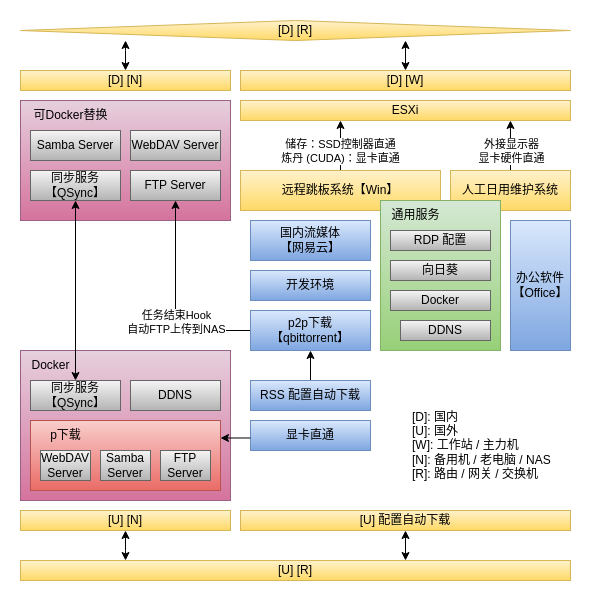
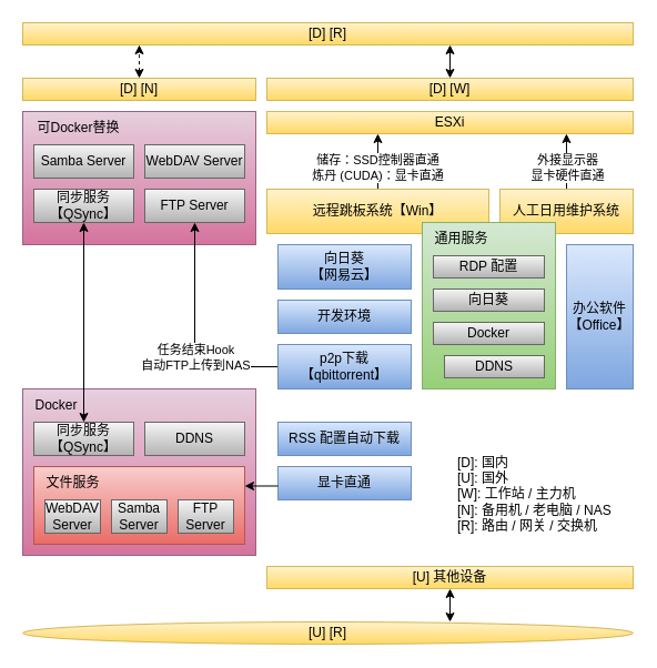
  <mxCell id="0" />
  <mxCell id="1" parent="0" />
  <mxCell id="2" value="" style="whiteSpace=wrap;html=1;fillColor=#e6d0de;gradientColor=#d5739d;strokeColor=#996185;" vertex="1" parent="1"><mxGeometry x="20" y="100" width="210" height="120" as="geometry" /></mxCell>
  <mxCell id="3" style="edgeStyle=orthogonalEdgeStyle;rounded=0;orthogonalLoop=1;jettySize=auto;html=1;entryX=0.7;entryY=0;entryDx=0;entryDy=0;entryPerimeter=0;startArrow=classic;startFill=1;" edge="1" parent="1" source="4" target="44"><mxGeometry relative="1" as="geometry" /></mxCell>
- <mxCell id="4" value="[U] 配置自动下载" style="rounded=0;whiteSpace=wrap;html=1;fillColor=#fff2cc;gradientColor=#ffd966;strokeColor=#d6b656;" vertex="1" parent="1"><mxGeometry x="240" y="510" width="330" height="20" as="geometry" /></mxCell>
+ <mxCell id="4" value="[U] 其他设备" style="rounded=0;whiteSpace=wrap;html=1;fillColor=#fff2cc;gradientColor=#ffd966;strokeColor=#d6b656;" vertex="1" parent="1"><mxGeometry x="240" y="510" width="330" height="20" as="geometry" /></mxCell>
  <mxCell id="5" value="[D]: 国内&lt;br&gt;[U]: 国外&lt;br&gt;[W]: 工作站 / 主力机&lt;br&gt;[N]: 备用机 / 老电脑 / NAS&lt;br&gt;[R]: 路由 / 网关 / 交换机" style="text;html=1;align=left;verticalAlign=middle;resizable=0;points=[];autosize=1;strokeColor=none;fillColor=none;" vertex="1" parent="1"><mxGeometry x="410" y="400" width="160" height="90" as="geometry" /></mxCell>
- <mxCell id="6" style="edgeStyle=orthogonalEdgeStyle;rounded=0;orthogonalLoop=1;jettySize=auto;html=1;entryX=0.191;entryY=0;entryDx=0;entryDy=0;entryPerimeter=0;startArrow=classic;startFill=1;" edge="1" parent="1" source="7" target="44"><mxGeometry relative="1" as="geometry" /></mxCell>
- <mxCell id="7" value="[U] [N]" style="rounded=0;whiteSpace=wrap;html=1;fillColor=#fff2cc;gradientColor=#ffd966;strokeColor=#d6b656;" vertex="1" parent="1"><mxGeometry x="20" y="510" width="210" height="20" as="geometry" /></mxCell>
- <mxCell id="8" style="edgeStyle=orthogonalEdgeStyle;rounded=0;orthogonalLoop=1;jettySize=auto;html=1;entryX=0.191;entryY=1;entryDx=0;entryDy=0;entryPerimeter=0;startArrow=classic;startFill=1;" edge="1" parent="1" source="9" target="12"><mxGeometry relative="1" as="geometry" /></mxCell>
+ <mxCell id="8" style="edgeStyle=orthogonalEdgeStyle;rounded=0;orthogonalLoop=1;jettySize=auto;html=1;entryX=0.191;entryY=1;entryDx=0;entryDy=0;entryPerimeter=0;startArrow=classic;startFill=1;dashed=1;" edge="1" parent="1" source="9" target="12"><mxGeometry relative="1" as="geometry" /></mxCell>
  <mxCell id="9" value="[D] [N]" style="rounded=0;whiteSpace=wrap;html=1;fillColor=#fff2cc;gradientColor=#ffd966;strokeColor=#d6b656;" vertex="1" parent="1"><mxGeometry x="20" y="70" width="210" height="20" as="geometry" /></mxCell>
  <mxCell id="10" style="edgeStyle=orthogonalEdgeStyle;rounded=0;orthogonalLoop=1;jettySize=auto;html=1;entryX=0.7;entryY=1;entryDx=0;entryDy=0;entryPerimeter=0;startArrow=classic;startFill=1;" edge="1" parent="1" source="11" target="12"><mxGeometry relative="1" as="geometry" /></mxCell>
  <mxCell id="11" value="[D] [W]" style="rounded=0;whiteSpace=wrap;html=1;fillColor=#fff2cc;gradientColor=#ffd966;strokeColor=#d6b656;" vertex="1" parent="1"><mxGeometry x="240" y="70" width="330" height="20" as="geometry" /></mxCell>
- <mxCell id="12" value="[D] [R]" style="rhombus;whiteSpace=wrap;html=1;fillColor=#fff2cc;gradientColor=#ffd966;strokeColor=#d6b656;" vertex="1" parent="1"><mxGeometry x="20" y="20" width="550" height="20" as="geometry" /></mxCell>
+ <mxCell id="12" value="[D] [R]" style="rounded=0;whiteSpace=wrap;html=1;fillColor=#fff2cc;gradientColor=#ffd966;strokeColor=#d6b656;" vertex="1" parent="1"><mxGeometry x="20" y="20" width="550" height="20" as="geometry" /></mxCell>
  <mxCell id="13" value="ESXi" style="whiteSpace=wrap;html=1;fillColor=#fff2cc;gradientColor=#ffd966;strokeColor=#d6b656;" vertex="1" parent="1"><mxGeometry x="240" y="100" width="330" height="20" as="geometry" /></mxCell>
  <mxCell id="14" style="edgeStyle=orthogonalEdgeStyle;rounded=0;orthogonalLoop=1;jettySize=auto;html=1;entryX=0.818;entryY=1;entryDx=0;entryDy=0;entryPerimeter=0;" edge="1" parent="1" source="16" target="13"><mxGeometry relative="1" as="geometry" /></mxCell>
  <mxCell id="15" value="外接显示器&lt;br&gt;显卡硬件直通" style="edgeLabel;html=1;align=center;verticalAlign=middle;resizable=0;points=[];" vertex="1" connectable="0" parent="14"><mxGeometry x="-0.182" relative="1" as="geometry"><mxPoint as="offset" /></mxGeometry></mxCell>
  <mxCell id="16" value="人工日用维护系统" style="whiteSpace=wrap;html=1;fillColor=#fff2cc;gradientColor=#ffd966;strokeColor=#d6b656;" vertex="1" parent="1"><mxGeometry x="450" y="170" width="120" height="40" as="geometry" /></mxCell>
  <mxCell id="17" style="edgeStyle=orthogonalEdgeStyle;rounded=0;orthogonalLoop=1;jettySize=auto;html=1;entryX=0.303;entryY=1;entryDx=0;entryDy=0;entryPerimeter=0;" edge="1" parent="1" source="19" target="13"><mxGeometry relative="1" as="geometry" /></mxCell>
  <mxCell id="18" value="储存：SSD控制器直通&lt;br&gt;炼丹 (CUDA)：显卡直通" style="edgeLabel;html=1;align=center;verticalAlign=middle;resizable=0;points=[];" vertex="1" connectable="0" parent="17"><mxGeometry x="0.268" y="-1" relative="1" as="geometry"><mxPoint x="-1" y="12" as="offset" /></mxGeometry></mxCell>
  <mxCell id="19" value="远程跳板系统【Win】" style="whiteSpace=wrap;html=1;fillColor=#fff2cc;gradientColor=#ffd966;strokeColor=#d6b656;" vertex="1" parent="1"><mxGeometry x="240" y="170" width="200" height="40" as="geometry" /></mxCell>
  <mxCell id="20" value="" style="whiteSpace=wrap;html=1;fillColor=#d5e8d4;strokeColor=#82b366;gradientColor=#97d077;" vertex="1" parent="1"><mxGeometry x="380" y="200" width="120" height="150" as="geometry" /></mxCell>
  <mxCell id="21" value="通用服务" style="text;html=1;align=center;verticalAlign=middle;resizable=0;points=[];autosize=1;strokeColor=none;fillColor=none;" vertex="1" parent="1"><mxGeometry x="380" y="200" width="70" height="30" as="geometry" /></mxCell>
  <mxCell id="22" value="向日葵" style="whiteSpace=wrap;html=1;fillColor=#f5f5f5;gradientColor=#b3b3b3;strokeColor=#666666;" vertex="1" parent="1"><mxGeometry x="390" y="260" width="100" height="20" as="geometry" /></mxCell>
  <mxCell id="23" value="Docker" style="whiteSpace=wrap;html=1;fillColor=#f5f5f5;gradientColor=#b3b3b3;strokeColor=#666666;" vertex="1" parent="1"><mxGeometry x="390" y="290" width="100" height="20" as="geometry" /></mxCell>
  <mxCell id="24" value="DDNS" style="whiteSpace=wrap;html=1;fillColor=#f5f5f5;gradientColor=#b3b3b3;strokeColor=#666666;" vertex="1" parent="1"><mxGeometry x="400" y="320" width="90" height="20" as="geometry" /></mxCell>
  <mxCell id="25" style="edgeStyle=orthogonalEdgeStyle;rounded=0;orthogonalLoop=1;jettySize=auto;html=1;" edge="1" parent="1" source="28" target="33"><mxGeometry relative="1" as="geometry" /></mxCell>
  <mxCell id="26" value="任务结束Hook&lt;br&gt;自动FTP上传到NAS" style="edgeLabel;html=1;align=center;verticalAlign=middle;resizable=0;points=[];" vertex="1" connectable="0" parent="25"><mxGeometry x="0.136" y="-2" relative="1" as="geometry"><mxPoint x="-2" y="32" as="offset" /></mxGeometry></mxCell>
- <mxCell id="27" style="edgeStyle=orthogonalEdgeStyle;rounded=0;orthogonalLoop=1;jettySize=auto;html=1;startArrow=classic;startFill=1;endArrow=none;endFill=0;" edge="1" parent="1" source="28" target="43"><mxGeometry relative="1" as="geometry" /></mxCell>
  <mxCell id="28" value="p2p下载&lt;br&gt;【qbittorrent】" style="whiteSpace=wrap;html=1;fillColor=#dae8fc;gradientColor=#7ea6e0;strokeColor=#6c8ebf;" vertex="1" parent="1"><mxGeometry x="250" y="310" width="120" height="40" as="geometry" /></mxCell>
- <mxCell id="29" value="国内流媒体&lt;br&gt;【网易云】&lt;br&gt;" style="whiteSpace=wrap;html=1;fillColor=#dae8fc;gradientColor=#7ea6e0;strokeColor=#6c8ebf;" vertex="1" parent="1"><mxGeometry x="250" y="220" width="120" height="40" as="geometry" /></mxCell>
+ <mxCell id="29" value="向日葵&lt;br&gt;【网易云】&lt;br&gt;" style="whiteSpace=wrap;html=1;fillColor=#dae8fc;gradientColor=#7ea6e0;strokeColor=#6c8ebf;" vertex="1" parent="1"><mxGeometry x="250" y="220" width="120" height="40" as="geometry" /></mxCell>
  <mxCell id="30" value="RDP 配置" style="whiteSpace=wrap;html=1;fillColor=#f5f5f5;gradientColor=#b3b3b3;strokeColor=#666666;" vertex="1" parent="1"><mxGeometry x="390" y="230" width="100" height="20" as="geometry" /></mxCell>
  <mxCell id="31" value="开发环境" style="whiteSpace=wrap;html=1;fillColor=#dae8fc;gradientColor=#7ea6e0;strokeColor=#6c8ebf;" vertex="1" parent="1"><mxGeometry x="250" y="270" width="120" height="30" as="geometry" /></mxCell>
  <mxCell id="32" value="办公软件&lt;br&gt;【Office】" style="whiteSpace=wrap;html=1;fillColor=#dae8fc;gradientColor=#7ea6e0;strokeColor=#6c8ebf;" vertex="1" parent="1"><mxGeometry x="510" y="220" width="60" height="130" as="geometry" /></mxCell>
  <mxCell id="33" value="FTP Server" style="whiteSpace=wrap;html=1;fillColor=#f5f5f5;gradientColor=#b3b3b3;strokeColor=#666666;" vertex="1" parent="1"><mxGeometry x="130" y="170" width="90" height="30" as="geometry" /></mxCell>
  <mxCell id="34" value="WebDAV Server" style="whiteSpace=wrap;html=1;fillColor=#f5f5f5;gradientColor=#b3b3b3;strokeColor=#666666;" vertex="1" parent="1"><mxGeometry x="130" y="130" width="90" height="30" as="geometry" /></mxCell>
  <mxCell id="35" value="Samba Server" style="whiteSpace=wrap;html=1;fillColor=#f5f5f5;gradientColor=#b3b3b3;strokeColor=#666666;" vertex="1" parent="1"><mxGeometry x="30" y="130" width="90" height="30" as="geometry" /></mxCell>
  <mxCell id="36" value="同步服务&lt;br&gt;【QSync】" style="whiteSpace=wrap;html=1;fillColor=#f5f5f5;gradientColor=#b3b3b3;strokeColor=#666666;" vertex="1" parent="1"><mxGeometry x="30" y="170" width="90" height="30" as="geometry" /></mxCell>
  <mxCell id="37" value="可Docker替换" style="text;html=1;align=center;verticalAlign=middle;resizable=0;points=[];autosize=1;strokeColor=none;fillColor=none;" vertex="1" parent="1"><mxGeometry x="20" y="100" width="100" height="30" as="geometry" /></mxCell>
  <mxCell id="38" value="" style="whiteSpace=wrap;html=1;fillColor=#e6d0de;gradientColor=#d5739d;strokeColor=#996185;" vertex="1" parent="1"><mxGeometry x="20" y="350" width="210" height="150" as="geometry" /></mxCell>
  <mxCell id="39" value="Docker" style="text;html=1;align=center;verticalAlign=middle;resizable=0;points=[];autosize=1;strokeColor=none;fillColor=none;" vertex="1" parent="1"><mxGeometry x="20" y="350" width="60" height="30" as="geometry" /></mxCell>
  <mxCell id="40" value="DDNS" style="whiteSpace=wrap;html=1;fillColor=#f5f5f5;gradientColor=#b3b3b3;strokeColor=#666666;" vertex="1" parent="1"><mxGeometry x="130" y="380" width="90" height="30" as="geometry" /></mxCell>
  <mxCell id="41" style="edgeStyle=orthogonalEdgeStyle;rounded=0;orthogonalLoop=1;jettySize=auto;html=1;startArrow=classic;startFill=1;" edge="1" parent="1" source="42" target="36"><mxGeometry relative="1" as="geometry" /></mxCell>
  <mxCell id="42" value="同步服务&lt;br&gt;【QSync】" style="whiteSpace=wrap;html=1;fillColor=#f5f5f5;gradientColor=#b3b3b3;strokeColor=#666666;" vertex="1" parent="1"><mxGeometry x="30" y="380" width="90" height="30" as="geometry" /></mxCell>
  <mxCell id="43" value="RSS 配置自动下载" style="whiteSpace=wrap;html=1;fillColor=#dae8fc;gradientColor=#7ea6e0;strokeColor=#6c8ebf;" vertex="1" parent="1"><mxGeometry x="250" y="380" width="120" height="30" as="geometry" /></mxCell>
- <mxCell id="44" value="[U] [R]" style="rounded=0;whiteSpace=wrap;html=1;fillColor=#fff2cc;gradientColor=#ffd966;strokeColor=#d6b656;" vertex="1" parent="1"><mxGeometry x="20" y="560" width="550" height="20" as="geometry" /></mxCell>
+ <mxCell id="44" value="[U] [R]" style="ellipse;whiteSpace=wrap;html=1;fillColor=#fff2cc;gradientColor=#ffd966;strokeColor=#d6b656;" vertex="1" parent="1"><mxGeometry x="20" y="560" width="550" height="20" as="geometry" /></mxCell>
  <mxCell id="45" value="显卡直通" style="whiteSpace=wrap;html=1;fillColor=#dae8fc;gradientColor=#7ea6e0;strokeColor=#6c8ebf;" vertex="1" parent="1"><mxGeometry x="250" y="420" width="120" height="30" as="geometry" /></mxCell>
  <mxCell id="46" style="edgeStyle=orthogonalEdgeStyle;rounded=0;orthogonalLoop=1;jettySize=auto;html=1;exitX=1;exitY=0.25;exitDx=0;exitDy=0;entryX=0;entryY=0.583;entryDx=0;entryDy=0;entryPerimeter=0;startArrow=classic;startFill=1;endArrow=none;endFill=0;" edge="1" parent="1" source="47" target="45"><mxGeometry relative="1" as="geometry" /></mxCell>
  <mxCell id="47" value="" style="whiteSpace=wrap;html=1;fillColor=#f8cecc;gradientColor=#ea6b66;strokeColor=#b85450;" vertex="1" parent="1"><mxGeometry x="30" y="420" width="190" height="70" as="geometry" /></mxCell>
  <mxCell id="48" value="Samba Server" style="whiteSpace=wrap;html=1;fillColor=#f5f5f5;gradientColor=#b3b3b3;strokeColor=#666666;" vertex="1" parent="1"><mxGeometry x="100" y="450" width="50" height="30" as="geometry" /></mxCell>
  <mxCell id="49" value="FTP Server" style="whiteSpace=wrap;html=1;fillColor=#f5f5f5;gradientColor=#b3b3b3;strokeColor=#666666;" vertex="1" parent="1"><mxGeometry x="160" y="450" width="50" height="30" as="geometry" /></mxCell>
  <mxCell id="50" value="WebDAV Server" style="whiteSpace=wrap;html=1;fillColor=#f5f5f5;gradientColor=#b3b3b3;strokeColor=#666666;" vertex="1" parent="1"><mxGeometry x="40" y="450" width="50" height="30" as="geometry" /></mxCell>
- <mxCell id="51" value="p下载" style="text;html=1;align=center;verticalAlign=middle;resizable=0;points=[];autosize=1;strokeColor=none;fillColor=none;" vertex="1" parent="1"><mxGeometry x="30" y="420" width="70" height="30" as="geometry" /></mxCell>
+ <mxCell id="51" value="文件服务" style="text;html=1;align=center;verticalAlign=middle;resizable=0;points=[];autosize=1;strokeColor=none;fillColor=none;" vertex="1" parent="1"><mxGeometry x="30" y="420" width="70" height="30" as="geometry" /></mxCell>
